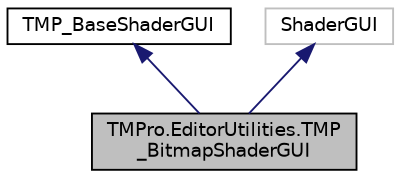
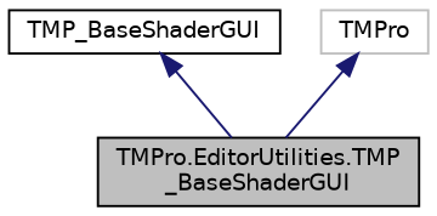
  digraph {
    node [color=black fillcolor=white fontname=Helvetica fontsize=10 shape=record style=filled]
    edge [color=midnightblue dir=back fontname=Helvetica fontsize=10 labelfontname=Helvetica labelfontsize=10 style=solid]
-   n1 [fillcolor=grey75 fontcolor=black height=0.2 label="TMPro.EditorUtilities.TMP\l_BitmapShaderGUI" width=0.4]
+   n1 [fillcolor=grey75 fontcolor=black height=0.2 label="TMPro.EditorUtilities.TMP\l_BaseShaderGUI" width=0.4]
    n2 [height=0.2 label=TMP_BaseShaderGUI width=0.4]
-   n3 [color=grey75 height=0.2 label=ShaderGUI width=0.4]
+   n3 [color=grey75 height=0.2 label=TMPro width=0.4]
    n2 -> n1
    n3 -> n1
  }
